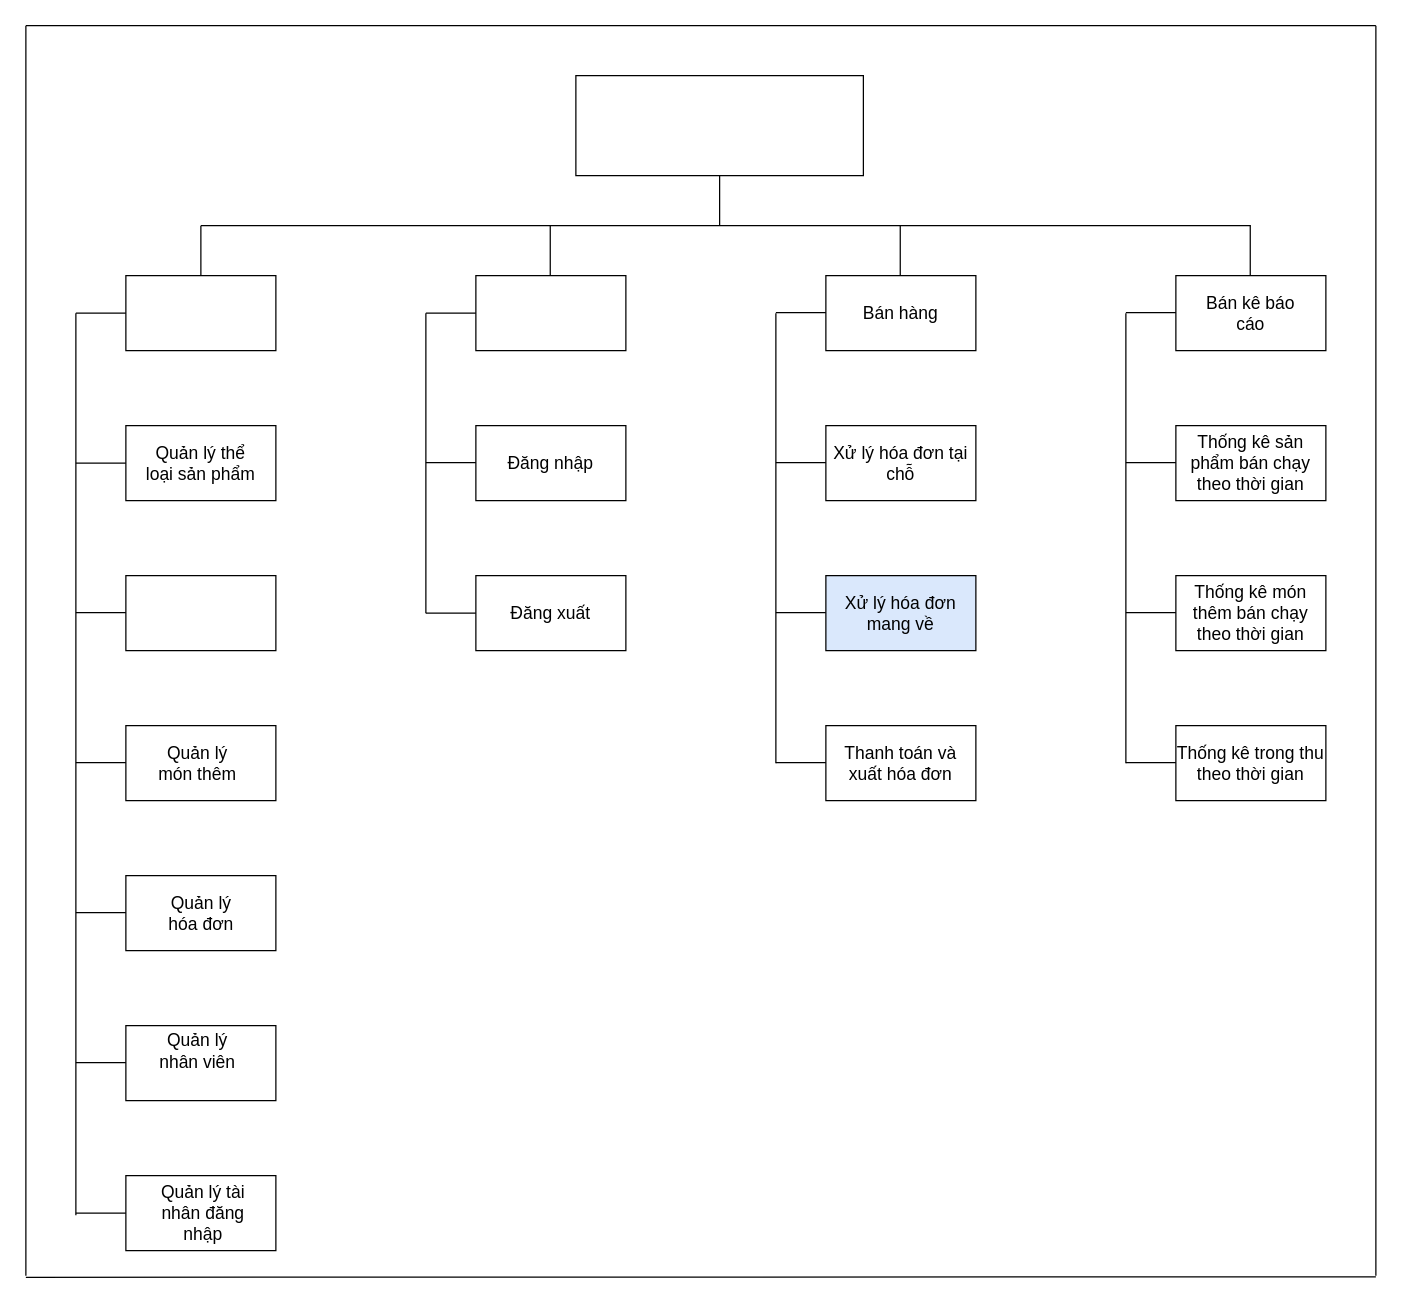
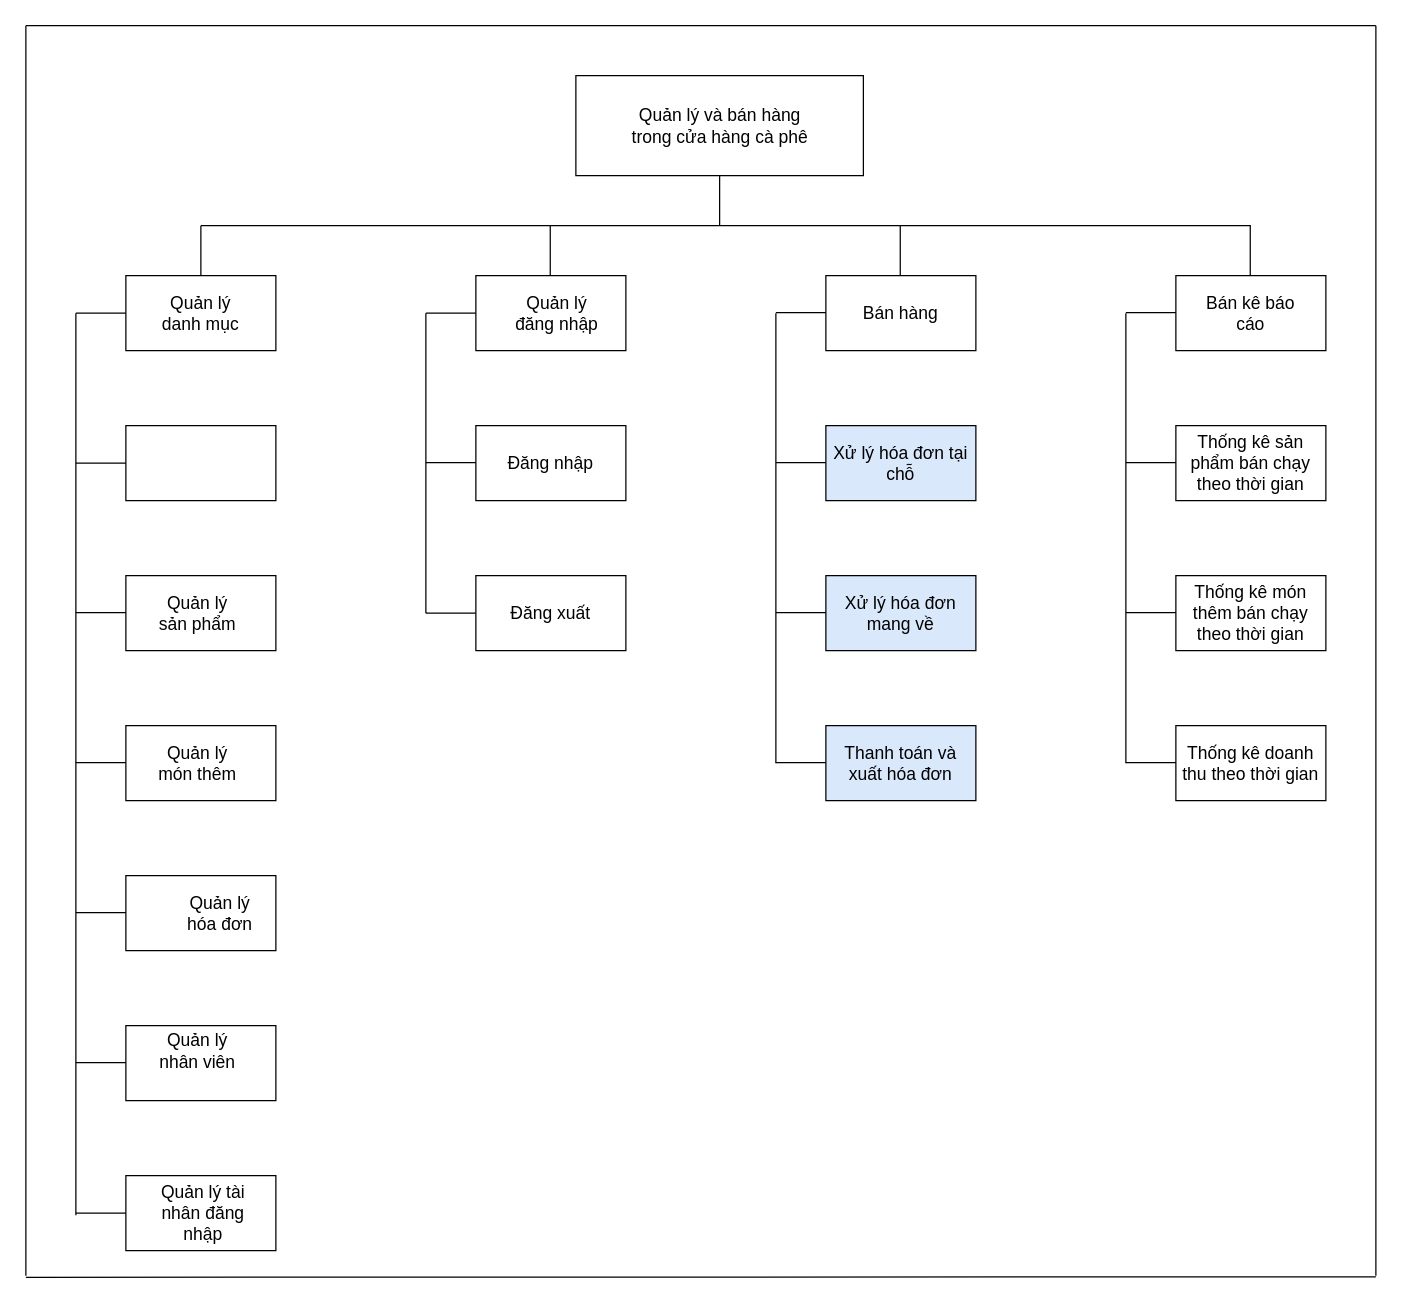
  <mxCell id="0" />
  <mxCell id="1" parent="0" />
  <mxCell id="2" value="" style="rounded=0;whiteSpace=wrap;html=1;" parent="1" vertex="1"><mxGeometry x="460" y="60" width="230" height="80" as="geometry" /></mxCell>
+ <mxCell id="3" value="&lt;font style=&quot;font-size: 14px&quot;&gt;Quản lý và bán hàng &lt;br&gt;trong cửa hàng cà phê&lt;/font&gt;" style="text;html=1;strokeColor=none;fillColor=none;align=center;verticalAlign=middle;whiteSpace=wrap;rounded=0;" parent="1" vertex="1"><mxGeometry x="502.5" y="85" width="145" height="30" as="geometry" /></mxCell>
  <mxCell id="4" value="" style="rounded=0;whiteSpace=wrap;html=1;fontSize=14;" parent="1" vertex="1"><mxGeometry x="100" y="220" width="120" height="60" as="geometry" /></mxCell>
  <mxCell id="5" value="" style="rounded=0;whiteSpace=wrap;html=1;fontSize=14;" parent="1" vertex="1"><mxGeometry x="380" y="220" width="120" height="60" as="geometry" /></mxCell>
  <mxCell id="6" value="" style="rounded=0;whiteSpace=wrap;html=1;fontSize=14;" parent="1" vertex="1"><mxGeometry x="660" y="220" width="120" height="60" as="geometry" /></mxCell>
  <mxCell id="7" value="" style="rounded=0;whiteSpace=wrap;html=1;fontSize=14;" parent="1" vertex="1"><mxGeometry x="940" y="220" width="120" height="60" as="geometry" /></mxCell>
  <mxCell id="8" value="" style="endArrow=none;html=1;rounded=0;fontSize=14;entryX=0.5;entryY=1;entryDx=0;entryDy=0;" parent="1" target="2" edge="1"><mxGeometry width="50" height="50" relative="1" as="geometry"><mxPoint x="575" y="180" as="sourcePoint" /><mxPoint x="630" y="220" as="targetPoint" /></mxGeometry></mxCell>
  <mxCell id="9" value="" style="endArrow=none;html=1;rounded=0;fontSize=14;" parent="1" edge="1"><mxGeometry width="50" height="50" relative="1" as="geometry"><mxPoint x="160" y="180" as="sourcePoint" /><mxPoint x="1000" y="180" as="targetPoint" /></mxGeometry></mxCell>
  <mxCell id="10" value="" style="endArrow=none;html=1;rounded=0;fontSize=14;exitX=0.5;exitY=0;exitDx=0;exitDy=0;" parent="1" source="4" edge="1"><mxGeometry width="50" height="50" relative="1" as="geometry"><mxPoint x="580" y="270" as="sourcePoint" /><mxPoint x="160" y="180" as="targetPoint" /></mxGeometry></mxCell>
  <mxCell id="11" value="" style="endArrow=none;html=1;rounded=0;fontSize=14;exitX=0.5;exitY=0;exitDx=0;exitDy=0;" parent="1" edge="1"><mxGeometry width="50" height="50" relative="1" as="geometry"><mxPoint x="439.5" y="220" as="sourcePoint" /><mxPoint x="439.5" y="180" as="targetPoint" /></mxGeometry></mxCell>
  <mxCell id="12" value="" style="endArrow=none;html=1;rounded=0;fontSize=14;exitX=0.5;exitY=0;exitDx=0;exitDy=0;" parent="1" edge="1"><mxGeometry width="50" height="50" relative="1" as="geometry"><mxPoint x="719.5" y="220" as="sourcePoint" /><mxPoint x="719.5" y="180" as="targetPoint" /></mxGeometry></mxCell>
  <mxCell id="13" value="" style="endArrow=none;html=1;rounded=0;fontSize=14;exitX=0.5;exitY=0;exitDx=0;exitDy=0;" parent="1" edge="1"><mxGeometry width="50" height="50" relative="1" as="geometry"><mxPoint x="999.5" y="220" as="sourcePoint" /><mxPoint x="999.5" y="180" as="targetPoint" /></mxGeometry></mxCell>
+ <mxCell id="14" value="Quản lý danh mục" style="text;html=1;strokeColor=none;fillColor=none;align=center;verticalAlign=middle;whiteSpace=wrap;rounded=0;fontSize=14;" parent="1" vertex="1"><mxGeometry x="120" y="235" width="80" height="30" as="geometry" /></mxCell>
+ <mxCell id="15" value="Quản lý đăng nhập" style="text;html=1;strokeColor=none;fillColor=none;align=center;verticalAlign=middle;whiteSpace=wrap;rounded=0;fontSize=14;" parent="1" vertex="1"><mxGeometry x="410" y="235" width="70" height="30" as="geometry" /></mxCell>
  <mxCell id="16" value="Bán kê báo cáo" style="text;html=1;strokeColor=none;fillColor=none;align=center;verticalAlign=middle;whiteSpace=wrap;rounded=0;fontSize=14;" parent="1" vertex="1"><mxGeometry x="960" y="235" width="80" height="30" as="geometry" /></mxCell>
  <mxCell id="17" value="Bán hàng" style="text;html=1;strokeColor=none;fillColor=none;align=center;verticalAlign=middle;whiteSpace=wrap;rounded=0;fontSize=14;" parent="1" vertex="1"><mxGeometry x="680" y="235" width="80" height="30" as="geometry" /></mxCell>
  <mxCell id="18" value="" style="rounded=0;whiteSpace=wrap;html=1;fontSize=14;" parent="1" vertex="1"><mxGeometry x="380" y="340" width="120" height="60" as="geometry" /></mxCell>
  <mxCell id="19" value="" style="rounded=0;whiteSpace=wrap;html=1;fontSize=14;" parent="1" vertex="1"><mxGeometry x="380" y="460" width="120" height="60" as="geometry" /></mxCell>
  <mxCell id="20" value="Đăng nhập&lt;span style=&quot;color: rgba(0 , 0 , 0 , 0) ; font-family: monospace ; font-size: 0px&quot;&gt;%3CmxGraphModel%3E%3Croot%3E%3CmxCell%20id%3D%220%22%2F%3E%3CmxCell%20id%3D%221%22%20parent%3D%220%22%2F%3E%3CmxCell%20id%3D%222%22%20value%3D%22Th%E1%BB%91ng%20k%C3%AA%20b%C3%A1o%20c%C3%A1o%22%20style%3D%22text%3Bhtml%3D1%3BstrokeColor%3Dnone%3BfillColor%3Dnone%3Balign%3Dcenter%3BverticalAlign%3Dmiddle%3BwhiteSpace%3Dwrap%3Brounded%3D0%3BfontSize%3D14%3B%22%20vertex%3D%221%22%20parent%3D%221%22%3E%3CmxGeometry%20x%3D%22780%22%20y%3D%22215%22%20width%3D%2280%22%20height%3D%2230%22%20as%3D%22geometry%22%2F%3E%3C%2FmxCell%3E%3C%2Froot%3E%3C%2FmxGraphModel%3E&lt;/span&gt;" style="text;html=1;strokeColor=none;fillColor=none;align=center;verticalAlign=middle;whiteSpace=wrap;rounded=0;fontSize=14;" parent="1" vertex="1"><mxGeometry x="400" y="355" width="80" height="30" as="geometry" /></mxCell>
  <mxCell id="21" value="Đăng xuất" style="text;html=1;strokeColor=none;fillColor=none;align=center;verticalAlign=middle;whiteSpace=wrap;rounded=0;fontSize=14;" parent="1" vertex="1"><mxGeometry x="400" y="475" width="80" height="30" as="geometry" /></mxCell>
  <mxCell id="22" value="" style="rounded=0;whiteSpace=wrap;html=1;fontSize=14;" parent="1" vertex="1"><mxGeometry x="100" y="340" width="120" height="60" as="geometry" /></mxCell>
  <mxCell id="23" value="" style="rounded=0;whiteSpace=wrap;html=1;fontSize=14;" parent="1" vertex="1"><mxGeometry x="100" y="460" width="120" height="60" as="geometry" /></mxCell>
  <mxCell id="24" value="" style="rounded=0;whiteSpace=wrap;html=1;fontSize=14;" parent="1" vertex="1"><mxGeometry x="100" y="580" width="120" height="60" as="geometry" /></mxCell>
  <mxCell id="25" value="" style="rounded=0;whiteSpace=wrap;html=1;fontSize=14;" parent="1" vertex="1"><mxGeometry x="100" y="700" width="120" height="60" as="geometry" /></mxCell>
  <mxCell id="26" value="" style="rounded=0;whiteSpace=wrap;html=1;fontSize=14;" parent="1" vertex="1"><mxGeometry x="100" y="820" width="120" height="60" as="geometry" /></mxCell>
  <mxCell id="27" value="" style="rounded=0;whiteSpace=wrap;html=1;fontSize=14;" parent="1" vertex="1"><mxGeometry x="100" y="940" width="120" height="60" as="geometry" /></mxCell>
- <mxCell id="28" value="Quản lý thể loại sản phẩm" style="text;html=1;strokeColor=none;fillColor=none;align=center;verticalAlign=middle;whiteSpace=wrap;rounded=0;fontSize=14;" parent="1" vertex="1"><mxGeometry x="115" y="355" width="90" height="30" as="geometry" /></mxCell>
+ <mxCell id="29" value="Quản lý sản phẩm" style="text;html=1;strokeColor=none;fillColor=none;align=center;verticalAlign=middle;whiteSpace=wrap;rounded=0;fontSize=14;" parent="1" vertex="1"><mxGeometry x="120" y="475" width="75" height="30" as="geometry" /></mxCell>
  <mxCell id="30" value="Quản lý món thêm" style="text;html=1;strokeColor=none;fillColor=none;align=center;verticalAlign=middle;whiteSpace=wrap;rounded=0;fontSize=14;" parent="1" vertex="1"><mxGeometry x="120" y="595" width="75" height="30" as="geometry" /></mxCell>
- <mxCell id="31" value="Quản lý hóa đơn" style="text;html=1;strokeColor=none;fillColor=none;align=center;verticalAlign=middle;whiteSpace=wrap;rounded=0;fontSize=14;" parent="1" vertex="1"><mxGeometry x="122.5" y="715" width="75" height="30" as="geometry" /></mxCell>
+ <mxCell id="31" value="Quản lý hóa đơn" style="text;html=1;strokeColor=none;fillColor=none;align=center;verticalAlign=middle;whiteSpace=wrap;rounded=0;fontSize=14;" parent="1" vertex="1"><mxGeometry x="137.5" y="715" width="75" height="30" as="geometry" /></mxCell>
  <mxCell id="32" value="Quản lý nhân viên" style="text;html=1;strokeColor=none;fillColor=none;align=center;verticalAlign=middle;whiteSpace=wrap;rounded=0;fontSize=14;" parent="1" vertex="1"><mxGeometry x="120" y="825" width="75" height="30" as="geometry" /></mxCell>
  <mxCell id="33" value="Quản lý tài nhân đăng nhập" style="text;html=1;strokeColor=none;fillColor=none;align=center;verticalAlign=middle;whiteSpace=wrap;rounded=0;fontSize=14;" parent="1" vertex="1"><mxGeometry x="117.5" y="955" width="87.5" height="30" as="geometry" /></mxCell>
- <mxCell id="34" value="Xử lý hóa đơn tại chỗ" style="rounded=0;whiteSpace=wrap;html=1;fontSize=14;" parent="1" vertex="1"><mxGeometry x="660" y="340" width="120" height="60" as="geometry" /></mxCell>
+ <mxCell id="34" value="Xử lý hóa đơn tại chỗ" style="rounded=0;whiteSpace=wrap;html=1;fontSize=14;fillColor=#dae8fc;" parent="1" vertex="1"><mxGeometry x="660" y="340" width="120" height="60" as="geometry" /></mxCell>
  <mxCell id="35" value="" style="rounded=0;whiteSpace=wrap;html=1;fontSize=14;" parent="1" vertex="1"><mxGeometry x="940" y="340" width="120" height="60" as="geometry" /></mxCell>
  <mxCell id="36" value="Thống kê sản phẩm bán chạy theo thời gian" style="text;html=1;strokeColor=none;fillColor=none;align=center;verticalAlign=middle;whiteSpace=wrap;rounded=0;fontSize=14;" parent="1" vertex="1"><mxGeometry x="945" y="355" width="110" height="30" as="geometry" /></mxCell>
  <mxCell id="37" value="Thống kê món thêm bán chạy theo thời gian" style="rounded=0;whiteSpace=wrap;html=1;fontSize=14;" parent="1" vertex="1"><mxGeometry x="940" y="460" width="120" height="60" as="geometry" /></mxCell>
- <mxCell id="38" value="Thống kê trong thu theo thời gian" style="rounded=0;whiteSpace=wrap;html=1;fontSize=14;" parent="1" vertex="1"><mxGeometry x="940" y="580" width="120" height="60" as="geometry" /></mxCell>
+ <mxCell id="38" value="Thống kê doanh thu theo thời gian" style="rounded=0;whiteSpace=wrap;html=1;fontSize=14;" parent="1" vertex="1"><mxGeometry x="940" y="580" width="120" height="60" as="geometry" /></mxCell>
  <mxCell id="39" value="" style="endArrow=none;html=1;rounded=0;fontSize=14;entryX=0;entryY=0.5;entryDx=0;entryDy=0;" parent="1" target="4" edge="1"><mxGeometry width="50" height="50" relative="1" as="geometry"><mxPoint x="60" y="250" as="sourcePoint" /><mxPoint x="530" y="440" as="targetPoint" /></mxGeometry></mxCell>
  <mxCell id="40" value="" style="endArrow=none;html=1;rounded=0;fontSize=14;" parent="1" edge="1"><mxGeometry width="50" height="50" relative="1" as="geometry"><mxPoint x="60" y="971.6" as="sourcePoint" /><mxPoint x="60" y="250" as="targetPoint" /></mxGeometry></mxCell>
  <mxCell id="41" value="" style="endArrow=none;html=1;rounded=0;fontSize=14;entryX=0;entryY=0.5;entryDx=0;entryDy=0;" parent="1" target="27" edge="1"><mxGeometry width="50" height="50" relative="1" as="geometry"><mxPoint x="60" y="970" as="sourcePoint" /><mxPoint x="530" y="720" as="targetPoint" /></mxGeometry></mxCell>
  <mxCell id="42" value="" style="endArrow=none;html=1;rounded=0;fontSize=14;entryX=0;entryY=0.5;entryDx=0;entryDy=0;" parent="1" target="22" edge="1"><mxGeometry width="50" height="50" relative="1" as="geometry"><mxPoint x="60" y="370" as="sourcePoint" /><mxPoint x="530" y="420" as="targetPoint" /></mxGeometry></mxCell>
  <mxCell id="43" value="" style="endArrow=none;html=1;rounded=0;fontSize=14;entryX=0;entryY=0.5;entryDx=0;entryDy=0;" parent="1" edge="1"><mxGeometry width="50" height="50" relative="1" as="geometry"><mxPoint x="60" y="489.5" as="sourcePoint" /><mxPoint x="100" y="489.5" as="targetPoint" /></mxGeometry></mxCell>
  <mxCell id="44" value="" style="endArrow=none;html=1;rounded=0;fontSize=14;entryX=0;entryY=0.5;entryDx=0;entryDy=0;" parent="1" edge="1"><mxGeometry width="50" height="50" relative="1" as="geometry"><mxPoint x="60" y="609.5" as="sourcePoint" /><mxPoint x="100" y="609.5" as="targetPoint" /></mxGeometry></mxCell>
  <mxCell id="45" value="" style="endArrow=none;html=1;rounded=0;fontSize=14;entryX=0;entryY=0.5;entryDx=0;entryDy=0;" parent="1" edge="1"><mxGeometry width="50" height="50" relative="1" as="geometry"><mxPoint x="60" y="729.5" as="sourcePoint" /><mxPoint x="100" y="729.5" as="targetPoint" /></mxGeometry></mxCell>
  <mxCell id="46" value="" style="endArrow=none;html=1;rounded=0;fontSize=14;entryX=0;entryY=0.5;entryDx=0;entryDy=0;" parent="1" edge="1"><mxGeometry width="50" height="50" relative="1" as="geometry"><mxPoint x="60" y="849.5" as="sourcePoint" /><mxPoint x="100" y="849.5" as="targetPoint" /></mxGeometry></mxCell>
  <mxCell id="47" value="" style="endArrow=none;html=1;rounded=0;fontSize=14;entryX=0;entryY=0.5;entryDx=0;entryDy=0;" parent="1" target="5" edge="1"><mxGeometry width="50" height="50" relative="1" as="geometry"><mxPoint x="340" y="250" as="sourcePoint" /><mxPoint x="530" y="320" as="targetPoint" /></mxGeometry></mxCell>
  <mxCell id="48" value="" style="endArrow=none;html=1;rounded=0;fontSize=14;" parent="1" edge="1"><mxGeometry width="50" height="50" relative="1" as="geometry"><mxPoint x="340" y="490" as="sourcePoint" /><mxPoint x="340" y="250" as="targetPoint" /></mxGeometry></mxCell>
  <mxCell id="49" value="" style="endArrow=none;html=1;rounded=0;fontSize=14;entryX=0;entryY=0.5;entryDx=0;entryDy=0;" parent="1" target="19" edge="1"><mxGeometry width="50" height="50" relative="1" as="geometry"><mxPoint x="340" y="490" as="sourcePoint" /><mxPoint x="530" y="320" as="targetPoint" /></mxGeometry></mxCell>
  <mxCell id="50" value="" style="endArrow=none;html=1;rounded=0;fontSize=14;entryX=0;entryY=0.5;entryDx=0;entryDy=0;" parent="1" edge="1"><mxGeometry width="50" height="50" relative="1" as="geometry"><mxPoint x="340" y="369.5" as="sourcePoint" /><mxPoint x="380" y="369.5" as="targetPoint" /></mxGeometry></mxCell>
- <mxCell id="51" value="Thanh toán và xuất hóa đơn" style="rounded=0;whiteSpace=wrap;html=1;fontSize=14;" parent="1" vertex="1"><mxGeometry x="660" y="580" width="120" height="60" as="geometry" /></mxCell>
+ <mxCell id="51" value="Thanh toán và xuất hóa đơn" style="rounded=0;whiteSpace=wrap;html=1;fontSize=14;fillColor=#dae8fc;" parent="1" vertex="1"><mxGeometry x="660" y="580" width="120" height="60" as="geometry" /></mxCell>
  <mxCell id="52" value="" style="endArrow=none;html=1;rounded=0;fontSize=14;entryX=0;entryY=0.5;entryDx=0;entryDy=0;" parent="1" edge="1"><mxGeometry width="50" height="50" relative="1" as="geometry"><mxPoint x="620" y="249.5" as="sourcePoint" /><mxPoint x="660" y="249.5" as="targetPoint" /></mxGeometry></mxCell>
  <mxCell id="53" value="" style="endArrow=none;html=1;rounded=0;fontSize=14;" parent="1" edge="1"><mxGeometry width="50" height="50" relative="1" as="geometry"><mxPoint x="620" y="610" as="sourcePoint" /><mxPoint x="620" y="250" as="targetPoint" /></mxGeometry></mxCell>
  <mxCell id="54" value="" style="endArrow=none;html=1;rounded=0;fontSize=14;entryX=0;entryY=0.5;entryDx=0;entryDy=0;" parent="1" edge="1"><mxGeometry width="50" height="50" relative="1" as="geometry"><mxPoint x="620" y="369.5" as="sourcePoint" /><mxPoint x="660" y="369.5" as="targetPoint" /></mxGeometry></mxCell>
  <mxCell id="55" value="" style="endArrow=none;html=1;rounded=0;fontSize=14;entryX=0;entryY=0.5;entryDx=0;entryDy=0;" parent="1" edge="1"><mxGeometry width="50" height="50" relative="1" as="geometry"><mxPoint x="620" y="489.5" as="sourcePoint" /><mxPoint x="660" y="489.5" as="targetPoint" /></mxGeometry></mxCell>
  <mxCell id="56" value="" style="endArrow=none;html=1;rounded=0;fontSize=14;entryX=0;entryY=0.5;entryDx=0;entryDy=0;" parent="1" edge="1"><mxGeometry width="50" height="50" relative="1" as="geometry"><mxPoint x="620" y="609.5" as="sourcePoint" /><mxPoint x="660" y="609.5" as="targetPoint" /></mxGeometry></mxCell>
  <mxCell id="57" value="" style="endArrow=none;html=1;rounded=0;fontSize=14;entryX=0;entryY=0.5;entryDx=0;entryDy=0;" parent="1" edge="1"><mxGeometry width="50" height="50" relative="1" as="geometry"><mxPoint x="900" y="249.5" as="sourcePoint" /><mxPoint x="940" y="249.5" as="targetPoint" /></mxGeometry></mxCell>
  <mxCell id="58" value="" style="endArrow=none;html=1;rounded=0;fontSize=14;" parent="1" edge="1"><mxGeometry width="50" height="50" relative="1" as="geometry"><mxPoint x="900" y="610" as="sourcePoint" /><mxPoint x="900" y="250" as="targetPoint" /></mxGeometry></mxCell>
  <mxCell id="59" value="" style="endArrow=none;html=1;rounded=0;fontSize=14;entryX=0;entryY=0.5;entryDx=0;entryDy=0;" parent="1" edge="1"><mxGeometry width="50" height="50" relative="1" as="geometry"><mxPoint x="900" y="369.5" as="sourcePoint" /><mxPoint x="940" y="369.5" as="targetPoint" /></mxGeometry></mxCell>
  <mxCell id="60" value="" style="endArrow=none;html=1;rounded=0;fontSize=14;entryX=0;entryY=0.5;entryDx=0;entryDy=0;" parent="1" edge="1"><mxGeometry width="50" height="50" relative="1" as="geometry"><mxPoint x="900" y="489.5" as="sourcePoint" /><mxPoint x="940" y="489.5" as="targetPoint" /></mxGeometry></mxCell>
  <mxCell id="61" value="" style="endArrow=none;html=1;rounded=0;fontSize=14;entryX=0;entryY=0.5;entryDx=0;entryDy=0;" parent="1" edge="1"><mxGeometry width="50" height="50" relative="1" as="geometry"><mxPoint x="900" y="609.5" as="sourcePoint" /><mxPoint x="940" y="609.5" as="targetPoint" /></mxGeometry></mxCell>
  <mxCell id="62" value="" style="endArrow=none;html=1;rounded=0;fontSize=14;" parent="1" edge="1"><mxGeometry width="50" height="50" relative="1" as="geometry"><mxPoint x="20" y="1020" as="sourcePoint" /><mxPoint x="20" as="targetPoint" y="20" /></mxGeometry></mxCell>
  <mxCell id="63" value="" style="endArrow=none;html=1;rounded=0;fontSize=14;" parent="1" edge="1"><mxGeometry width="50" height="50" relative="1" as="geometry"><mxPoint x="20" y="1021.333" as="sourcePoint" /><mxPoint x="1100" y="1021" as="targetPoint" /></mxGeometry></mxCell>
  <mxCell id="64" value="" style="endArrow=none;html=1;rounded=0;fontSize=14;" parent="1" edge="1"><mxGeometry width="50" height="50" relative="1" as="geometry"><mxPoint x="1100" y="1020" as="sourcePoint" /><mxPoint x="1100" as="targetPoint" y="20" /></mxGeometry></mxCell>
  <mxCell id="65" value="" style="endArrow=none;html=1;rounded=0;fontSize=14;" parent="1" edge="1"><mxGeometry width="50" height="50" relative="1" as="geometry"><mxPoint x="20" as="sourcePoint" y="20" /><mxPoint x="1100" as="targetPoint" y="20" /></mxGeometry></mxCell>
  <mxCell id="66" value="Xử lý hóa đơn mang về" style="rounded=0;whiteSpace=wrap;html=1;fontSize=14;fillColor=#dae8fc;" parent="1" vertex="1"><mxGeometry x="660" y="460" width="120" height="60" as="geometry" /></mxCell>
